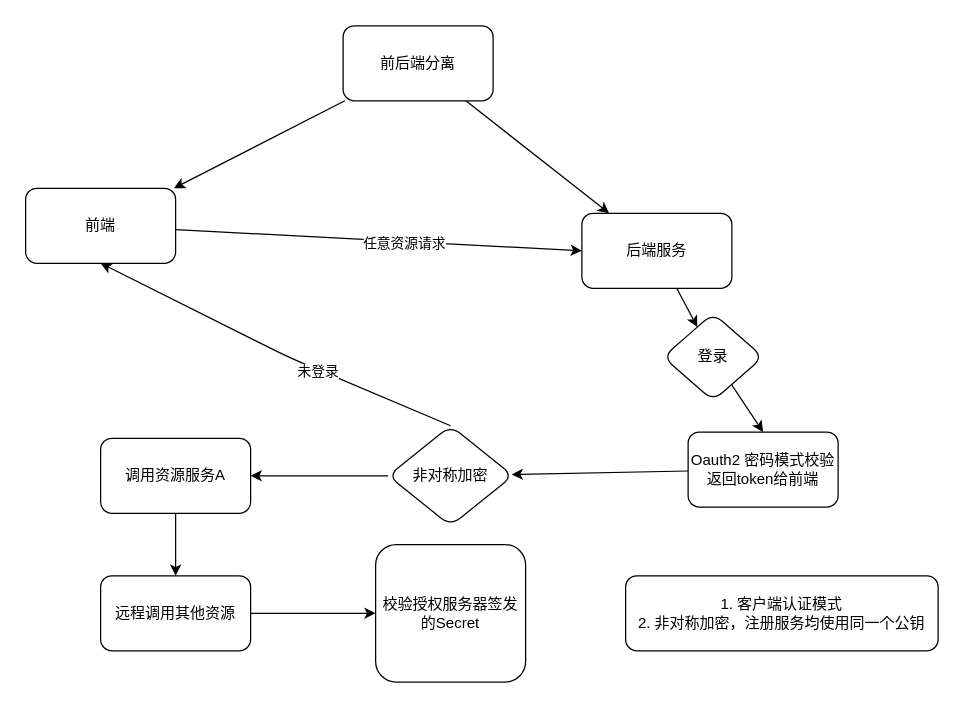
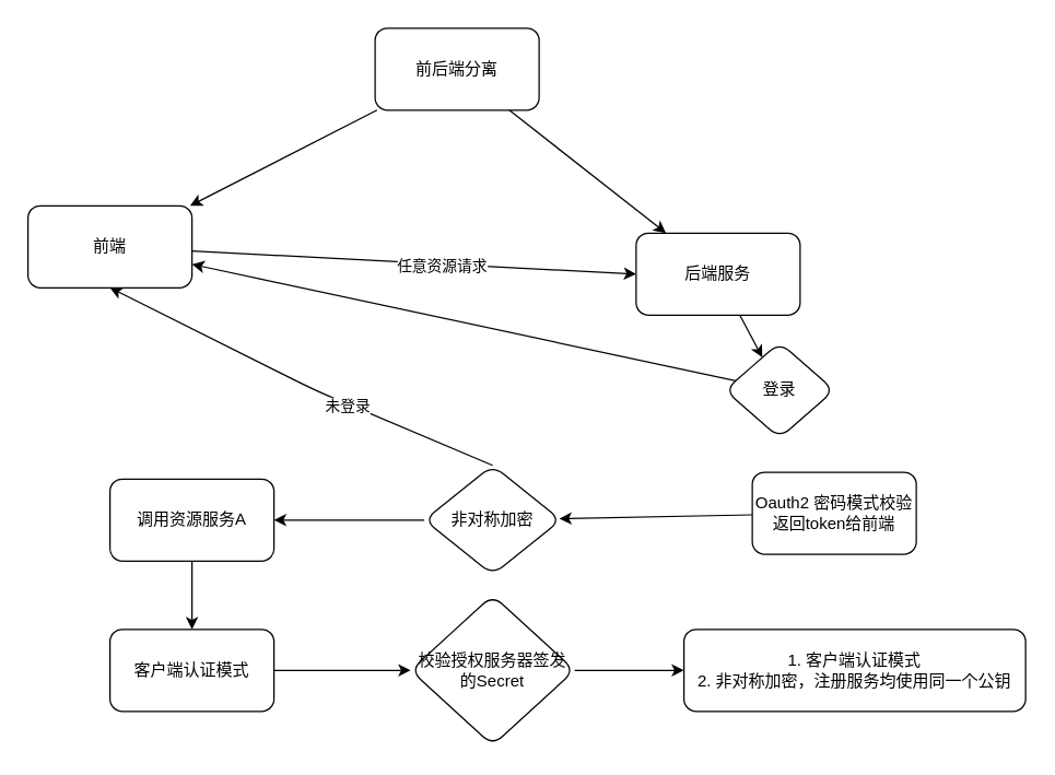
  <mxCell id="0" />
  <mxCell id="1" parent="0" />
  <mxCell id="2" value="" style="edgeStyle=none;html=1;" edge="1" parent="1" source="4" target="7"><mxGeometry relative="1" as="geometry" /></mxCell>
  <mxCell id="3" value="" style="edgeStyle=none;html=1;" edge="1" parent="1" source="4" target="9"><mxGeometry relative="1" as="geometry" /></mxCell>
  <mxCell id="4" value="前后端分离" style="rounded=1;whiteSpace=wrap;html=1;" vertex="1" parent="1"><mxGeometry x="274" y="20" width="120" height="60" as="geometry" /></mxCell>
  <mxCell id="5" style="edgeStyle=none;html=1;entryX=0;entryY=0.5;entryDx=0;entryDy=0;" edge="1" parent="1" source="7" target="9"><mxGeometry relative="1" as="geometry" /></mxCell>
  <mxCell id="6" value="任意资源请求" style="edgeLabel;html=1;align=center;verticalAlign=middle;resizable=0;points=[];" vertex="1" connectable="0" parent="5"><mxGeometry x="0.127" y="-1" relative="1" as="geometry"><mxPoint as="offset" /></mxGeometry></mxCell>
  <mxCell id="7" value="前端" style="whiteSpace=wrap;html=1;rounded=1;" vertex="1" parent="1"><mxGeometry x="20" y="150" width="120" height="60" as="geometry" /></mxCell>
  <mxCell id="8" value="" style="edgeStyle=none;html=1;" edge="1" parent="1" source="9" target="13"><mxGeometry relative="1" as="geometry" /></mxCell>
  <mxCell id="9" value="后端服务" style="whiteSpace=wrap;html=1;rounded=1;" vertex="1" parent="1"><mxGeometry x="465" y="170" width="120" height="60" as="geometry" /></mxCell>
  <mxCell id="10" value="" style="edgeStyle=none;html=1;entryX=0.5;entryY=1;entryDx=0;entryDy=0;exitX=0.5;exitY=0;exitDx=0;exitDy=0;" edge="1" parent="1" source="17" target="7"><mxGeometry relative="1" as="geometry"><mxPoint x="420" y="290" as="targetPoint" /><Array as="points"><mxPoint x="230" y="285" /></Array></mxGeometry></mxCell>
  <mxCell id="11" value="未登录" style="edgeLabel;html=1;align=center;verticalAlign=middle;resizable=0;points=[];" vertex="1" connectable="0" parent="10"><mxGeometry x="-0.258" y="1" relative="1" as="geometry"><mxPoint as="offset" /></mxGeometry></mxCell>
- <mxCell id="12" style="edgeStyle=none;html=1;entryX=0.5;entryY=0;entryDx=0;entryDy=0;" edge="1" parent="1" source="13" target="15"><mxGeometry relative="1" as="geometry" /></mxCell>
+ <mxCell id="12" style="edgeStyle=none;html=1;" edge="1" parent="1" source="13" target="7"><mxGeometry relative="1" as="geometry" /></mxCell>
  <mxCell id="13" value="登录" style="rhombus;whiteSpace=wrap;html=1;rounded=1;" vertex="1" parent="1"><mxGeometry x="530" y="250" width="80" height="70" as="geometry" /></mxCell>
  <mxCell id="14" value="" style="edgeStyle=none;html=1;" edge="1" parent="1" source="15" target="17"><mxGeometry relative="1" as="geometry" /></mxCell>
  <mxCell id="15" value="Oauth2 密码模式校验&lt;br&gt;返回token给前端" style="rounded=1;whiteSpace=wrap;html=1;" vertex="1" parent="1"><mxGeometry x="550" y="345" width="120" height="60" as="geometry" /></mxCell>
  <mxCell id="16" value="" style="edgeStyle=none;html=1;" edge="1" parent="1" source="17" target="19"><mxGeometry relative="1" as="geometry" /></mxCell>
  <mxCell id="17" value="非对称加密" style="rhombus;whiteSpace=wrap;html=1;rounded=1;" vertex="1" parent="1"><mxGeometry x="310" y="340" width="100" height="80" as="geometry" /></mxCell>
  <mxCell id="18" value="" style="edgeStyle=none;html=1;" edge="1" parent="1" source="19" target="21"><mxGeometry relative="1" as="geometry" /></mxCell>
  <mxCell id="19" value="调用资源服务A" style="whiteSpace=wrap;html=1;rounded=1;" vertex="1" parent="1"><mxGeometry x="80" y="350" width="120" height="60" as="geometry" /></mxCell>
  <mxCell id="20" value="" style="edgeStyle=none;html=1;" edge="1" parent="1" source="21" target="23"><mxGeometry relative="1" as="geometry" /></mxCell>
- <mxCell id="21" value="远程调用其他资源" style="whiteSpace=wrap;html=1;rounded=1;" vertex="1" parent="1"><mxGeometry x="80" y="460" width="120" height="60" as="geometry" /></mxCell>
- <mxCell id="23" value="校验授权服务器签发的Secret" style="whiteSpace=wrap;html=1;rounded=1;" vertex="1" parent="1"><mxGeometry x="300" y="435" width="120" height="110" as="geometry" /></mxCell>
+ <mxCell id="21" value="客户端认证模式" style="whiteSpace=wrap;html=1;rounded=1;" vertex="1" parent="1"><mxGeometry x="80" y="460" width="120" height="60" as="geometry" /></mxCell>
+ <mxCell id="22" value="" style="edgeStyle=none;html=1;" edge="1" parent="1" source="23" target="24"><mxGeometry relative="1" as="geometry" /></mxCell>
+ <mxCell id="23" value="校验授权服务器签发的Secret" style="rhombus;whiteSpace=wrap;html=1;rounded=1;" vertex="1" parent="1"><mxGeometry x="300" y="435" width="120" height="110" as="geometry" /></mxCell>
  <mxCell id="24" value="1. 客户端认证模式&lt;br&gt;2. 非对称加密，注册服务均使用同一个公钥" style="whiteSpace=wrap;html=1;rounded=1;" vertex="1" parent="1"><mxGeometry x="500" y="460" width="250" height="60" as="geometry" /></mxCell>
